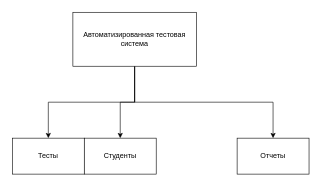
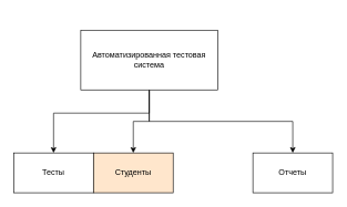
  <mxCell id="0" />
  <mxCell id="1" parent="0" />
  <mxCell id="2" style="edgeStyle=orthogonalEdgeStyle;rounded=0;orthogonalLoop=1;jettySize=auto;html=1;exitX=0.5;exitY=1;exitDx=0;exitDy=0;entryX=0.5;entryY=0;entryDx=0;entryDy=0;" edge="1" parent="1" source="5" target="6"><mxGeometry relative="1" as="geometry"><Array as="points"><mxPoint x="224" y="170" /><mxPoint x="80" y="170" /></Array></mxGeometry></mxCell>
  <mxCell id="3" style="edgeStyle=orthogonalEdgeStyle;rounded=0;orthogonalLoop=1;jettySize=auto;html=1;exitX=0.5;exitY=1;exitDx=0;exitDy=0;entryX=0.5;entryY=0;entryDx=0;entryDy=0;" edge="1" parent="1" source="5" target="7"><mxGeometry relative="1" as="geometry" /></mxCell>
  <mxCell id="4" style="edgeStyle=orthogonalEdgeStyle;rounded=0;orthogonalLoop=1;jettySize=auto;html=1;exitX=0.5;exitY=1;exitDx=0;exitDy=0;entryX=0.5;entryY=0;entryDx=0;entryDy=0;" edge="1" parent="1" source="5" target="8"><mxGeometry relative="1" as="geometry" /></mxCell>
- <mxCell id="5" value="Автоматизированная тестовая система" style="rounded=0;whiteSpace=wrap;html=1;" vertex="1" parent="1"><mxGeometry x="121" y="20" width="206" height="90" as="geometry" /></mxCell>
+ <mxCell id="5" value="Автоматизированная тестовая система" style="rounded=0;whiteSpace=wrap;html=1;" vertex="1" parent="1"><mxGeometry x="121" y="45" width="206" height="90" as="geometry" /></mxCell>
  <mxCell id="6" value="Тесты" style="rounded=0;whiteSpace=wrap;html=1;" vertex="1" parent="1"><mxGeometry x="20" y="230" width="120" height="60" as="geometry" /></mxCell>
- <mxCell id="7" value="Студенты" style="rounded=0;whiteSpace=wrap;html=1;" vertex="1" parent="1"><mxGeometry x="140" y="230" width="120" height="60" as="geometry" /></mxCell>
- <mxCell id="8" value="Отчеты" style="rounded=0;whiteSpace=wrap;html=1;" vertex="1" parent="1"><mxGeometry x="395" y="230" width="120" height="60" as="geometry" /></mxCell>
+ <mxCell id="7" value="Студенты" style="rounded=0;whiteSpace=wrap;html=1;fillColor=#ffe6cc;" vertex="1" parent="1"><mxGeometry x="140" y="230" width="120" height="60" as="geometry" /></mxCell>
+ <mxCell id="8" value="Отчеты" style="rounded=0;whiteSpace=wrap;html=1;" vertex="1" parent="1"><mxGeometry x="380" y="230" width="120" height="60" as="geometry" /></mxCell>
